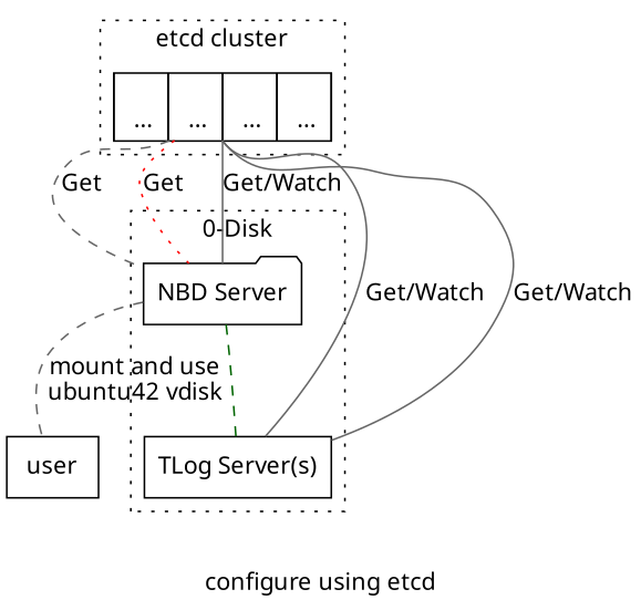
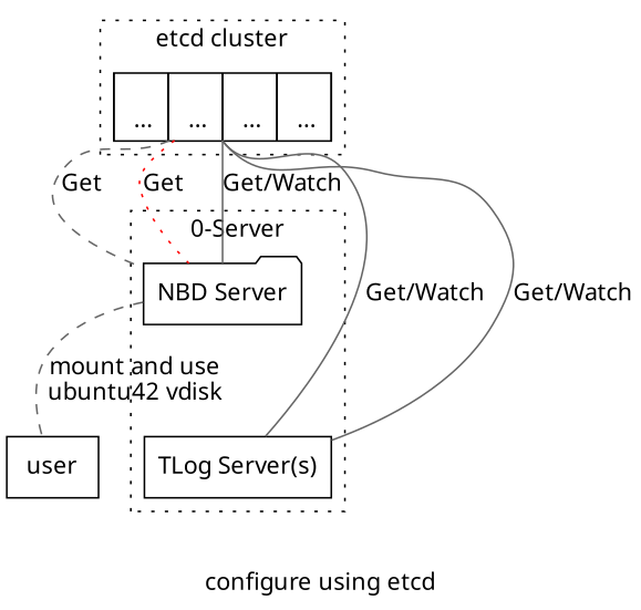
  graph {
    fontname="Noto Sans"
    label="configure using etcd"
    rankdir=TB
    node [fontname="Noto Sans" shape=box]
    edge [color=gray40 fontname="Noto Sans" style=dashed]
    n1 [label="\n                <vdisks> zerodisk:conf:vdisks |\n                ... |\n                <base> ubuntu42:zerodisk:conf:base |\n                ... |\n                <nbd> ubuntu42:zerodisk:conf:nbd |\n                ... |\n                <tlog> ubuntu42:zerodisk:conf:tlog |\n                ... |\n                <slave> ubuntu42:zerodisk:conf:slave\n            " shape=record]
    n2 [label="NBD Server" shape=folder]
    n3 [label="TLog Server(s)"]
    user
    subgraph cluster_1 {
      label="etcd cluster"
      style=dotted
      n1
    }
    subgraph cluster_2 {
-     label="0-Disk"
+     label="0-Server"
      style=dotted
      n2
      n3
    }
    n1 -- n2 [label=Get tailport=vdisks]
    n1 -- n2 [color=red label=Get style=dotted tailport=base]
    n1 -- n2 [label="Get/Watch" style=solid tailport=nbd]
    n1 -- n3 [label="Get/Watch" style=solid tailport=tlog]
    n1 -- n3 [label="Get/Watch" style=solid tailport=slave]
-   n2 -- n3 [color=darkgreen]
    n2 -- user [label="mount and use\nubuntu42 vdisk"]
  }
